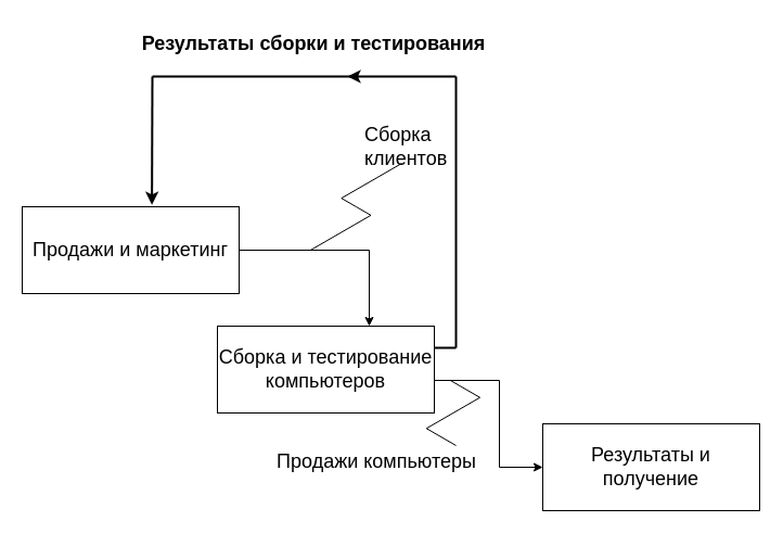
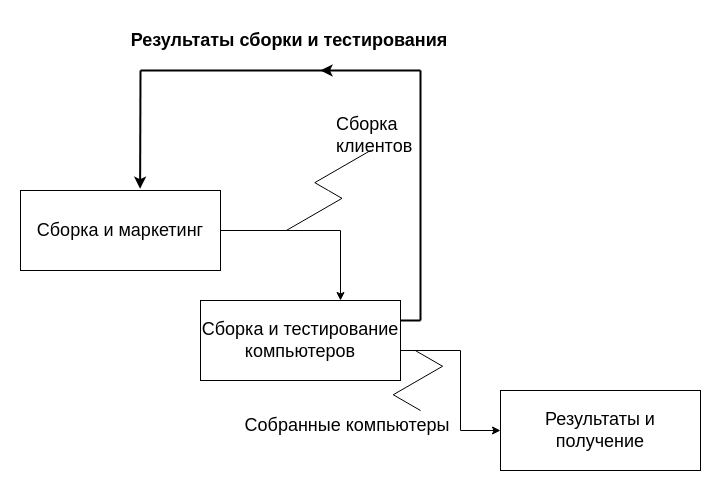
  <mxCell id="0" />
  <mxCell id="1" parent="0" />
- <mxCell id="2" value="Продажи и маркетинг" style="rounded=0;whiteSpace=wrap;html=1;fontSize=18;" vertex="1" parent="1"><mxGeometry x="20" y="190" width="200" height="80" as="geometry" /></mxCell>
+ <mxCell id="2" value="Сборка и маркетинг" style="rounded=0;whiteSpace=wrap;html=1;fontSize=18;" vertex="1" parent="1"><mxGeometry x="20" y="190" width="200" height="80" as="geometry" /></mxCell>
  <mxCell id="3" value="" style="endArrow=none;html=1;rounded=0;fontSize=18;" edge="1" parent="1"><mxGeometry width="50" height="50" relative="1" as="geometry"><mxPoint x="220" y="230" as="sourcePoint" /><mxPoint x="340" y="230" as="targetPoint" /></mxGeometry></mxCell>
  <mxCell id="4" value="" style="endArrow=classic;html=1;rounded=0;fontSize=18;" edge="1" parent="1"><mxGeometry width="50" height="50" relative="1" as="geometry"><mxPoint x="340" y="230" as="sourcePoint" /><mxPoint x="340" y="300" as="targetPoint" /></mxGeometry></mxCell>
  <mxCell id="5" value="Сборка и тестирование компьютеров" style="rounded=0;whiteSpace=wrap;html=1;fontSize=18;" vertex="1" parent="1"><mxGeometry x="200" y="300" width="200" height="80" as="geometry" /></mxCell>
  <mxCell id="6" value="" style="edgeStyle=isometricEdgeStyle;endArrow=none;html=1;rounded=0;fontSize=18;" edge="1" parent="1"><mxGeometry width="50" height="100" relative="1" as="geometry"><mxPoint x="285.8" y="230" as="sourcePoint" /><mxPoint x="370" y="150" as="targetPoint" /></mxGeometry></mxCell>
  <mxCell id="7" value="Сборка клиентов" style="text;html=1;strokeColor=none;fillColor=none;align=left;verticalAlign=middle;whiteSpace=wrap;rounded=0;fontSize=18;" vertex="1" parent="1"><mxGeometry x="334" y="120" width="60" height="30" as="geometry" /></mxCell>
  <mxCell id="8" value="" style="endArrow=none;html=1;rounded=0;fontSize=18;strokeWidth=2;jumpSize=8;" edge="1" parent="1"><mxGeometry width="50" height="50" relative="1" as="geometry"><mxPoint x="400" y="320" as="sourcePoint" /><mxPoint x="420" y="320" as="targetPoint" /></mxGeometry></mxCell>
  <mxCell id="9" value="" style="endArrow=none;html=1;rounded=0;fontSize=18;strokeWidth=2;jumpSize=8;" edge="1" parent="1"><mxGeometry width="50" height="50" relative="1" as="geometry"><mxPoint x="420" y="70" as="sourcePoint" /><mxPoint x="420" y="320" as="targetPoint" /></mxGeometry></mxCell>
  <mxCell id="10" value="" style="endArrow=classic;html=1;rounded=0;fontSize=18;strokeWidth=2;jumpSize=8;" edge="1" parent="1"><mxGeometry width="50" height="50" relative="1" as="geometry"><mxPoint x="420" y="70" as="sourcePoint" /><mxPoint x="320" y="70" as="targetPoint" /></mxGeometry></mxCell>
  <mxCell id="11" value="" style="endArrow=none;html=1;rounded=0;fontSize=18;strokeWidth=2;jumpSize=8;" edge="1" parent="1"><mxGeometry width="50" height="50" relative="1" as="geometry"><mxPoint x="140" y="70" as="sourcePoint" /><mxPoint x="330" y="70" as="targetPoint" /></mxGeometry></mxCell>
  <mxCell id="12" value="" style="endArrow=classic;html=1;rounded=0;fontSize=18;strokeWidth=2;jumpSize=8;entryX=0.598;entryY=-0.022;entryDx=0;entryDy=0;entryPerimeter=0;" edge="1" parent="1" target="2"><mxGeometry width="50" height="50" relative="1" as="geometry"><mxPoint x="140" y="70" as="sourcePoint" /><mxPoint x="190" y="20" as="targetPoint" /></mxGeometry></mxCell>
  <mxCell id="13" value="" style="endArrow=none;html=1;rounded=0;fontSize=18;strokeWidth=1;jumpSize=1;jumpStyle=arc;" edge="1" parent="1"><mxGeometry width="50" height="50" relative="1" as="geometry"><mxPoint x="400" y="350" as="sourcePoint" /><mxPoint x="460" y="350" as="targetPoint" /></mxGeometry></mxCell>
  <mxCell id="14" value="" style="endArrow=none;html=1;rounded=0;fontSize=18;strokeWidth=1;jumpStyle=arc;jumpSize=1;" edge="1" parent="1"><mxGeometry width="50" height="50" relative="1" as="geometry"><mxPoint x="460" y="430" as="sourcePoint" /><mxPoint x="460" y="350" as="targetPoint" /></mxGeometry></mxCell>
  <mxCell id="15" value="" style="endArrow=classic;html=1;rounded=0;fontSize=18;strokeWidth=1;jumpStyle=arc;jumpSize=1;" edge="1" parent="1"><mxGeometry width="50" height="50" relative="1" as="geometry"><mxPoint x="460" y="430" as="sourcePoint" /><mxPoint x="500" y="430" as="targetPoint" /></mxGeometry></mxCell>
  <mxCell id="16" value="Результаты и получение" style="rounded=0;whiteSpace=wrap;html=1;fontSize=18;" vertex="1" parent="1"><mxGeometry x="500" y="390" width="200" height="80" as="geometry" /></mxCell>
  <mxCell id="17" value="" style="edgeStyle=isometricEdgeStyle;endArrow=none;html=1;elbow=vertical;rounded=0;fontSize=18;strokeWidth=1;jumpStyle=arc;jumpSize=1;" edge="1" parent="1"><mxGeometry width="50" height="100" relative="1" as="geometry"><mxPoint x="420" y="410" as="sourcePoint" /><mxPoint x="414.8" y="350" as="targetPoint" /></mxGeometry></mxCell>
- <mxCell id="18" value="Продажи компьютеры" style="text;html=1;strokeColor=none;fillColor=none;align=center;verticalAlign=middle;whiteSpace=wrap;rounded=0;fontSize=18;" vertex="1" parent="1"><mxGeometry x="230" y="410" width="234" height="30" as="geometry" /></mxCell>
+ <mxCell id="18" value="Собранные компьютеры" style="text;html=1;strokeColor=none;fillColor=none;align=center;verticalAlign=middle;whiteSpace=wrap;rounded=0;fontSize=18;" vertex="1" parent="1"><mxGeometry x="230" y="410" width="234" height="30" as="geometry" /></mxCell>
  <mxCell id="19" value="&lt;b&gt;Результаты сборки и тестирования&lt;/b&gt;" style="text;html=1;strokeColor=none;fillColor=none;align=center;verticalAlign=middle;whiteSpace=wrap;rounded=0;fontSize=18;strokeWidth=2;spacing=4;" vertex="1" parent="1"><mxGeometry x="114" y="20" width="350" height="40" as="geometry" /></mxCell>
